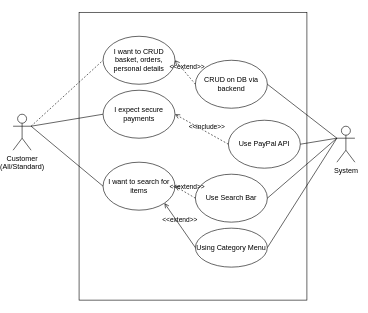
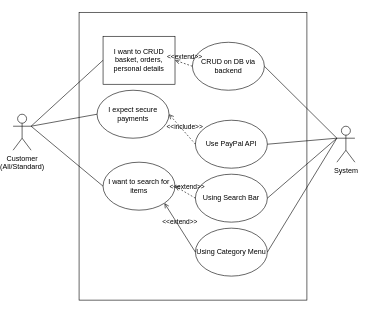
  <mxCell id="0" />
  <mxCell id="1" parent="0" />
  <mxCell id="2" value="" style="rounded=0;whiteSpace=wrap;html=1;" parent="1" vertex="1"><mxGeometry x="130" y="20" width="380" height="480" as="geometry" /></mxCell>
  <mxCell id="3" value="Customer&lt;div&gt;(All/Standard)&lt;/div&gt;" style="shape=umlActor;verticalLabelPosition=bottom;verticalAlign=top;html=1;outlineConnect=0;" parent="1" vertex="1"><mxGeometry x="20" y="190" width="30" height="60" as="geometry" /></mxCell>
- <mxCell id="4" value="I want to CRUD basket, orders, personal details" style="ellipse;whiteSpace=wrap;html=1;" parent="1" vertex="1"><mxGeometry x="170" y="60" width="120" height="80" as="geometry" /></mxCell>
- <mxCell id="5" value="I expect secure payments" style="ellipse;whiteSpace=wrap;html=1;" parent="1" vertex="1"><mxGeometry x="170" y="150" width="120" height="80" as="geometry" /></mxCell>
+ <mxCell id="4" value="I want to CRUD basket, orders, personal details" style="whiteSpace=wrap;html=1;rounded=0;" parent="1" vertex="1"><mxGeometry x="170" y="60" width="120" height="80" as="geometry" /></mxCell>
+ <mxCell id="5" value="I expect secure payments" style="ellipse;whiteSpace=wrap;html=1;" parent="1" vertex="1"><mxGeometry x="160" y="150" width="120" height="80" as="geometry" /></mxCell>
  <mxCell id="6" value="I want to search for items" style="ellipse;whiteSpace=wrap;html=1;" parent="1" vertex="1"><mxGeometry x="170" y="270" width="120" height="80" as="geometry" /></mxCell>
- <mxCell id="7" value="Use Search Bar" style="ellipse;whiteSpace=wrap;html=1;" parent="1" vertex="1"><mxGeometry x="324" y="290" width="120" height="80" as="geometry" /></mxCell>
- <mxCell id="8" value="Using Category Menu" style="ellipse;whiteSpace=wrap;html=1;" parent="1" vertex="1"><mxGeometry x="324" y="380" width="120" height="65" as="geometry" /></mxCell>
- <mxCell id="9" value="CRUD on DB via backend" style="ellipse;whiteSpace=wrap;html=1;" parent="1" vertex="1"><mxGeometry x="324" y="100" width="120" height="80" as="geometry" /></mxCell>
- <mxCell id="10" value="Use PayPal API" style="ellipse;whiteSpace=wrap;html=1;" parent="1" vertex="1"><mxGeometry x="379" y="200" width="120" height="80" as="geometry" /></mxCell>
- <mxCell id="11" value="" style="endArrow=none;html=1;rounded=0;exitX=1;exitY=0.333;exitDx=0;exitDy=0;exitPerimeter=0;entryX=0;entryY=0.5;entryDx=0;entryDy=0;dashed=1;" parent="1" source="3" target="4" edge="1"><mxGeometry width="50" height="50" relative="1" as="geometry"><mxPoint x="300" y="320" as="sourcePoint" /><mxPoint x="350" y="270" as="targetPoint" /></mxGeometry></mxCell>
+ <mxCell id="7" value="Using Search Bar" style="ellipse;whiteSpace=wrap;html=1;" parent="1" vertex="1"><mxGeometry x="324" y="290" width="120" height="80" as="geometry" /></mxCell>
+ <mxCell id="8" value="Using Category Menu" style="ellipse;whiteSpace=wrap;html=1;" parent="1" vertex="1"><mxGeometry x="324" y="380" width="120" height="80" as="geometry" /></mxCell>
+ <mxCell id="9" value="CRUD on DB via backend" style="ellipse;whiteSpace=wrap;html=1;" parent="1" vertex="1"><mxGeometry x="319" y="70" width="120" height="80" as="geometry" /></mxCell>
+ <mxCell id="10" value="Use PayPal API" style="ellipse;whiteSpace=wrap;html=1;" parent="1" vertex="1"><mxGeometry x="324" y="200" width="120" height="80" as="geometry" /></mxCell>
+ <mxCell id="11" value="" style="endArrow=none;html=1;rounded=0;exitX=1;exitY=0.333;exitDx=0;exitDy=0;exitPerimeter=0;entryX=0;entryY=0.5;entryDx=0;entryDy=0;" parent="1" source="3" target="4" edge="1"><mxGeometry width="50" height="50" relative="1" as="geometry"><mxPoint x="300" y="320" as="sourcePoint" /><mxPoint x="350" y="270" as="targetPoint" /></mxGeometry></mxCell>
  <mxCell id="12" value="" style="endArrow=none;html=1;rounded=0;exitX=1;exitY=0.333;exitDx=0;exitDy=0;exitPerimeter=0;entryX=0;entryY=0.5;entryDx=0;entryDy=0;" parent="1" source="3" target="5" edge="1"><mxGeometry width="50" height="50" relative="1" as="geometry"><mxPoint x="300" y="320" as="sourcePoint" /><mxPoint x="350" y="270" as="targetPoint" /></mxGeometry></mxCell>
  <mxCell id="13" value="" style="endArrow=none;html=1;rounded=0;entryX=0;entryY=0.5;entryDx=0;entryDy=0;" parent="1" target="6" edge="1"><mxGeometry width="50" height="50" relative="1" as="geometry"><mxPoint x="50" y="210" as="sourcePoint" /><mxPoint x="350" y="270" as="targetPoint" /></mxGeometry></mxCell>
  <mxCell id="14" value="&amp;lt;&amp;lt;extend&amp;gt;&amp;gt;" style="html=1;verticalAlign=bottom;labelBackgroundColor=none;endArrow=open;endFill=0;dashed=1;rounded=0;exitX=0;exitY=0.5;exitDx=0;exitDy=0;" parent="1" source="7" edge="1"><mxGeometry x="-0.131" y="-2" width="160" relative="1" as="geometry"><mxPoint x="240" y="310" as="sourcePoint" /><mxPoint x="290" y="310" as="targetPoint" /><mxPoint as="offset" /></mxGeometry></mxCell>
  <mxCell id="15" value="&amp;lt;&amp;lt;extend&amp;gt;&amp;gt;" style="html=1;verticalAlign=bottom;labelBackgroundColor=none;endArrow=open;endFill=0;dashed=0;rounded=0;exitX=0;exitY=0.5;exitDx=0;exitDy=0;entryX=1;entryY=1;entryDx=0;entryDy=0;" parent="1" source="8" target="6" edge="1"><mxGeometry width="160" relative="1" as="geometry"><mxPoint x="240" y="310" as="sourcePoint" /><mxPoint x="400" y="310" as="targetPoint" /></mxGeometry></mxCell>
  <mxCell id="16" value="&amp;lt;&amp;lt;include&amp;gt;&amp;gt;" style="html=1;verticalAlign=bottom;labelBackgroundColor=none;endArrow=open;endFill=0;dashed=1;rounded=0;exitX=0;exitY=0.5;exitDx=0;exitDy=0;entryX=1;entryY=0.5;entryDx=0;entryDy=0;" parent="1" source="10" target="5" edge="1"><mxGeometry x="-0.2" width="160" relative="1" as="geometry"><mxPoint x="240" y="310" as="sourcePoint" /><mxPoint x="400" y="310" as="targetPoint" /><mxPoint as="offset" /></mxGeometry></mxCell>
  <mxCell id="17" value="&amp;lt;&amp;lt;extend&amp;gt;&amp;gt;" style="html=1;verticalAlign=bottom;labelBackgroundColor=none;endArrow=open;endFill=0;dashed=1;rounded=0;entryX=1;entryY=0.5;entryDx=0;entryDy=0;exitX=0;exitY=0.5;exitDx=0;exitDy=0;" parent="1" source="9" target="4" edge="1"><mxGeometry x="-0.074" y="-2" width="160" relative="1" as="geometry"><mxPoint x="240" y="310" as="sourcePoint" /><mxPoint x="400" y="310" as="targetPoint" /><mxPoint as="offset" /></mxGeometry></mxCell>
  <mxCell id="18" value="System" style="shape=umlActor;verticalLabelPosition=bottom;verticalAlign=top;html=1;outlineConnect=0;" vertex="1" parent="1"><mxGeometry x="560" y="210" width="30" height="60" as="geometry" /></mxCell>
  <mxCell id="19" value="" style="endArrow=none;html=1;rounded=0;entryX=0;entryY=0.333;entryDx=0;entryDy=0;entryPerimeter=0;exitX=1;exitY=0.5;exitDx=0;exitDy=0;" edge="1" parent="1" source="9" target="18"><mxGeometry width="50" height="50" relative="1" as="geometry"><mxPoint x="300" y="320" as="sourcePoint" /><mxPoint x="350" y="270" as="targetPoint" /></mxGeometry></mxCell>
  <mxCell id="20" value="" style="endArrow=none;html=1;rounded=0;entryX=0;entryY=0.333;entryDx=0;entryDy=0;entryPerimeter=0;exitX=1;exitY=0.5;exitDx=0;exitDy=0;" edge="1" parent="1" source="10" target="18"><mxGeometry width="50" height="50" relative="1" as="geometry"><mxPoint x="300" y="320" as="sourcePoint" /><mxPoint x="350" y="270" as="targetPoint" /></mxGeometry></mxCell>
  <mxCell id="21" value="" style="endArrow=none;html=1;rounded=0;entryX=0;entryY=0.333;entryDx=0;entryDy=0;entryPerimeter=0;exitX=1;exitY=0.5;exitDx=0;exitDy=0;" edge="1" parent="1" source="7" target="18"><mxGeometry width="50" height="50" relative="1" as="geometry"><mxPoint x="300" y="320" as="sourcePoint" /><mxPoint x="350" y="270" as="targetPoint" /></mxGeometry></mxCell>
  <mxCell id="22" value="" style="endArrow=none;html=1;rounded=0;entryX=0;entryY=0.333;entryDx=0;entryDy=0;entryPerimeter=0;exitX=1;exitY=0.5;exitDx=0;exitDy=0;" edge="1" parent="1" source="8" target="18"><mxGeometry width="50" height="50" relative="1" as="geometry"><mxPoint x="300" y="320" as="sourcePoint" /><mxPoint x="350" y="270" as="targetPoint" /></mxGeometry></mxCell>
